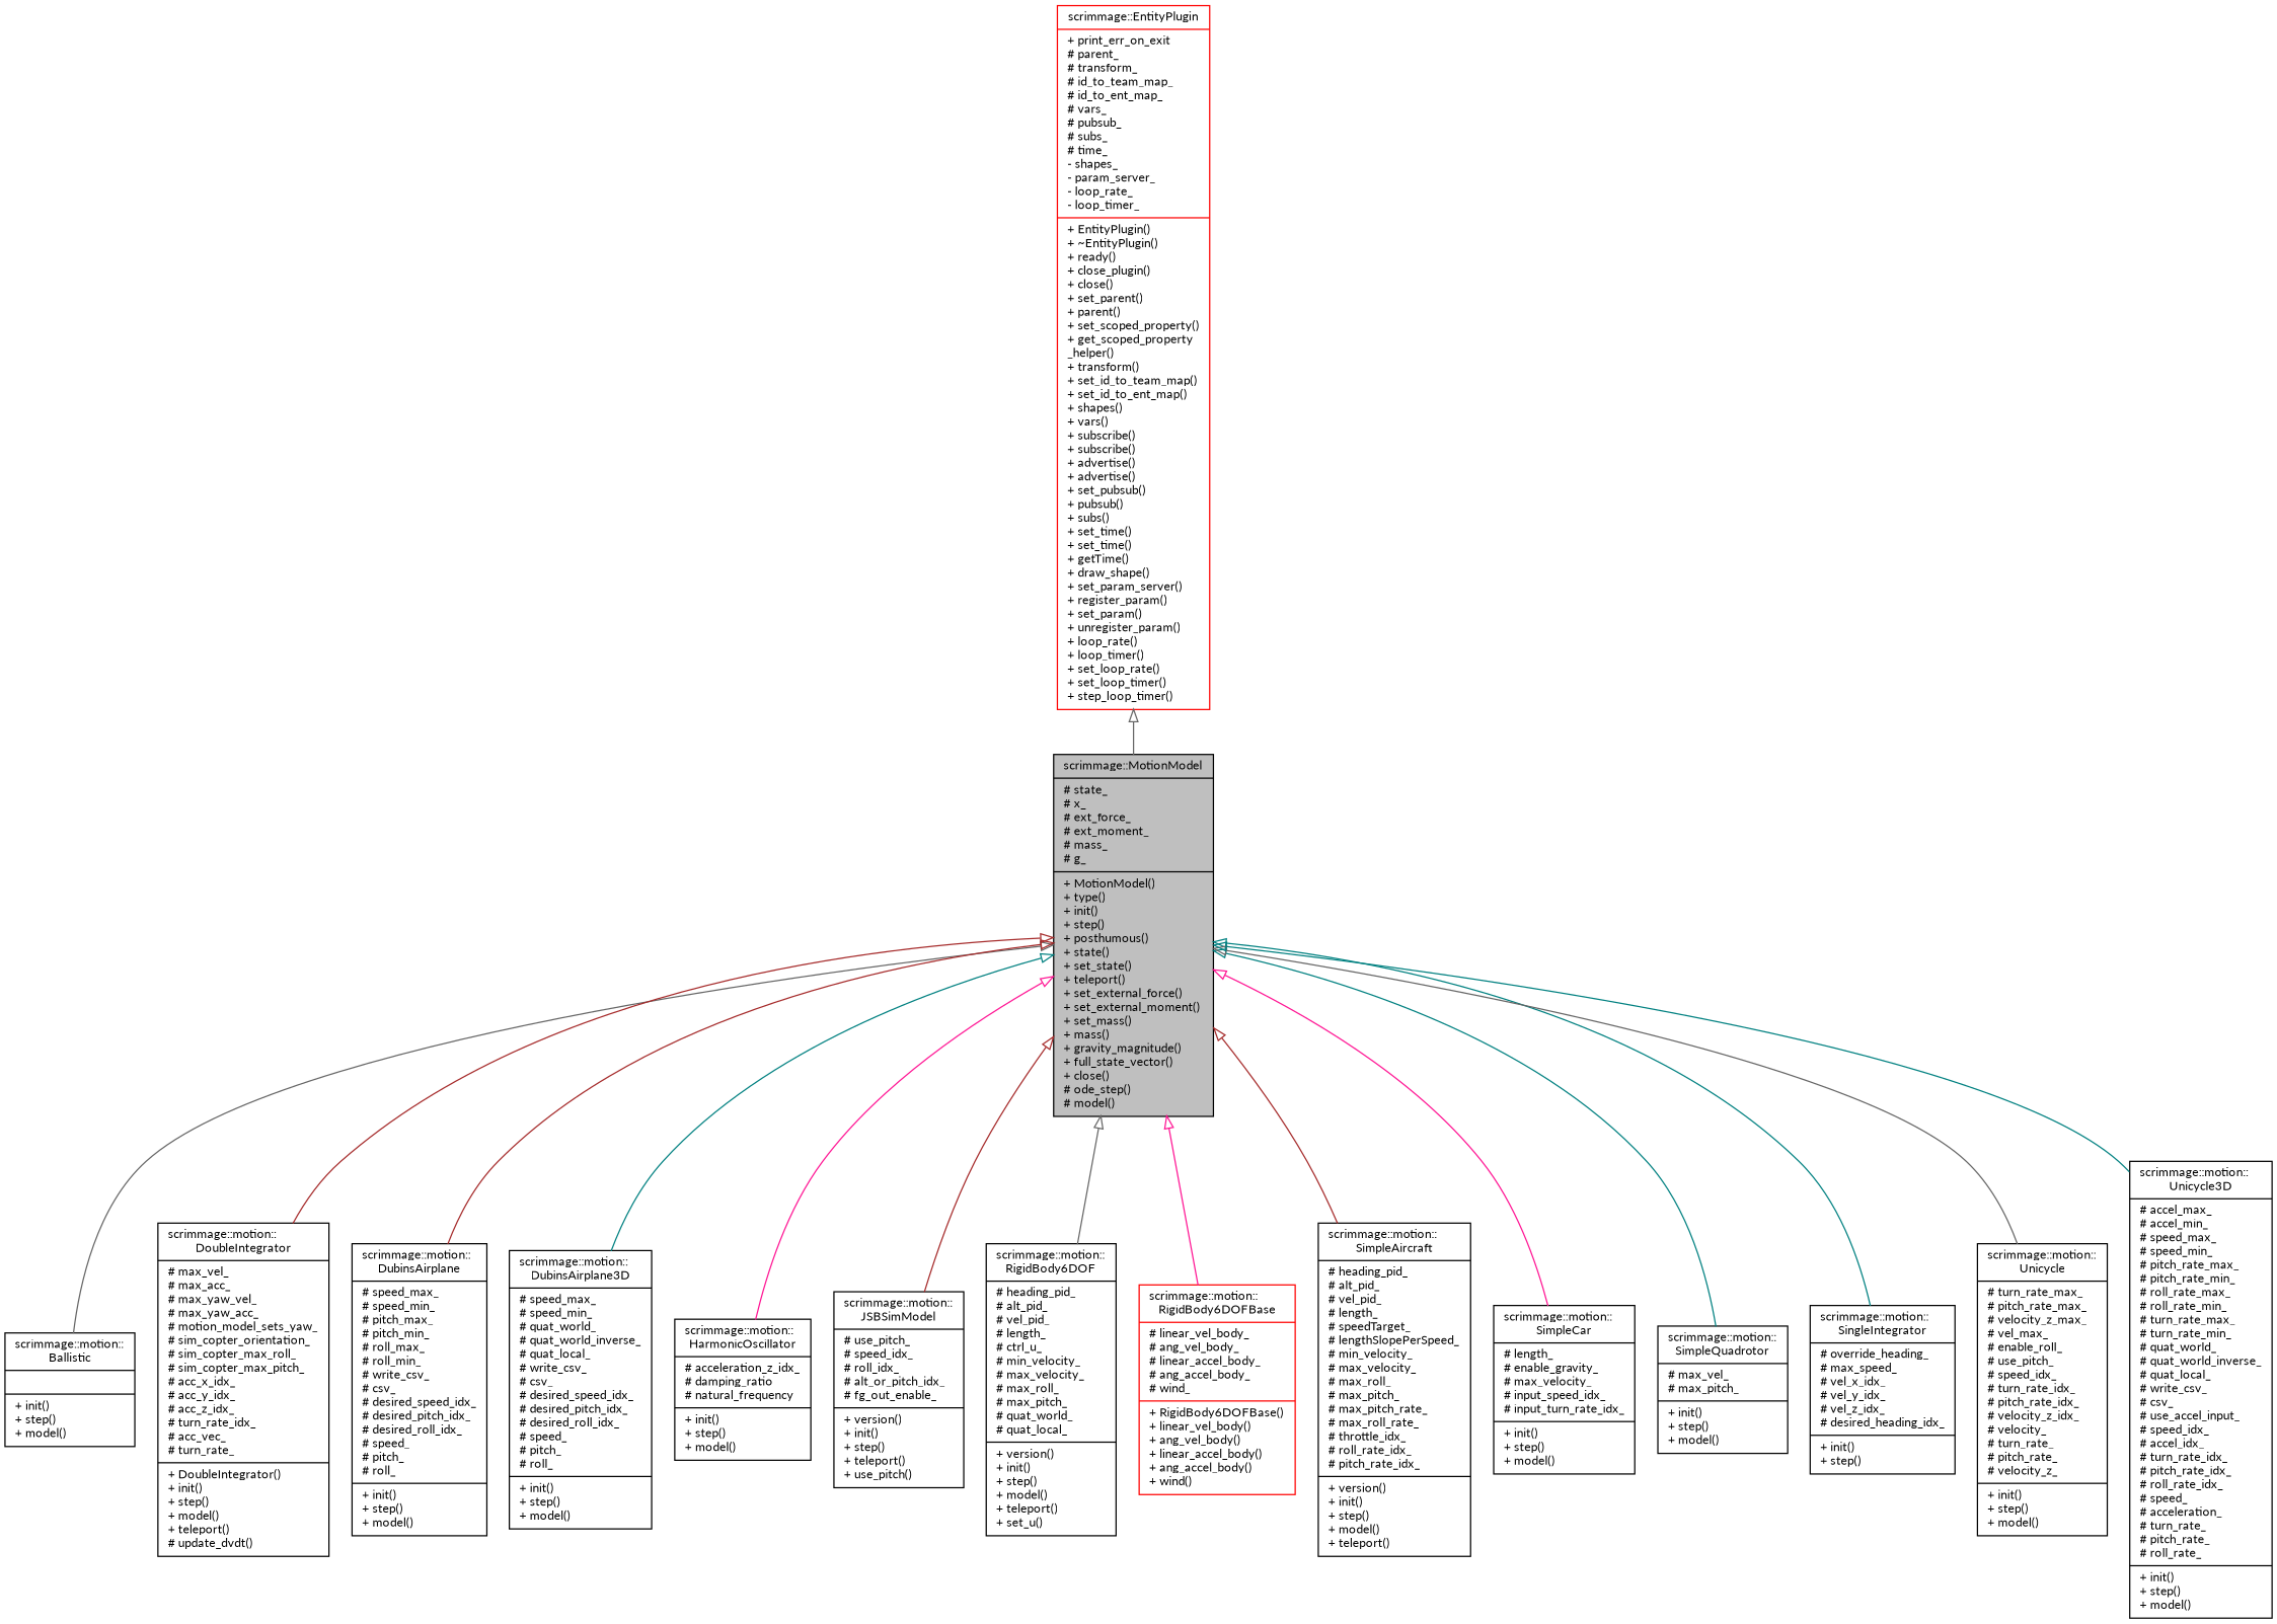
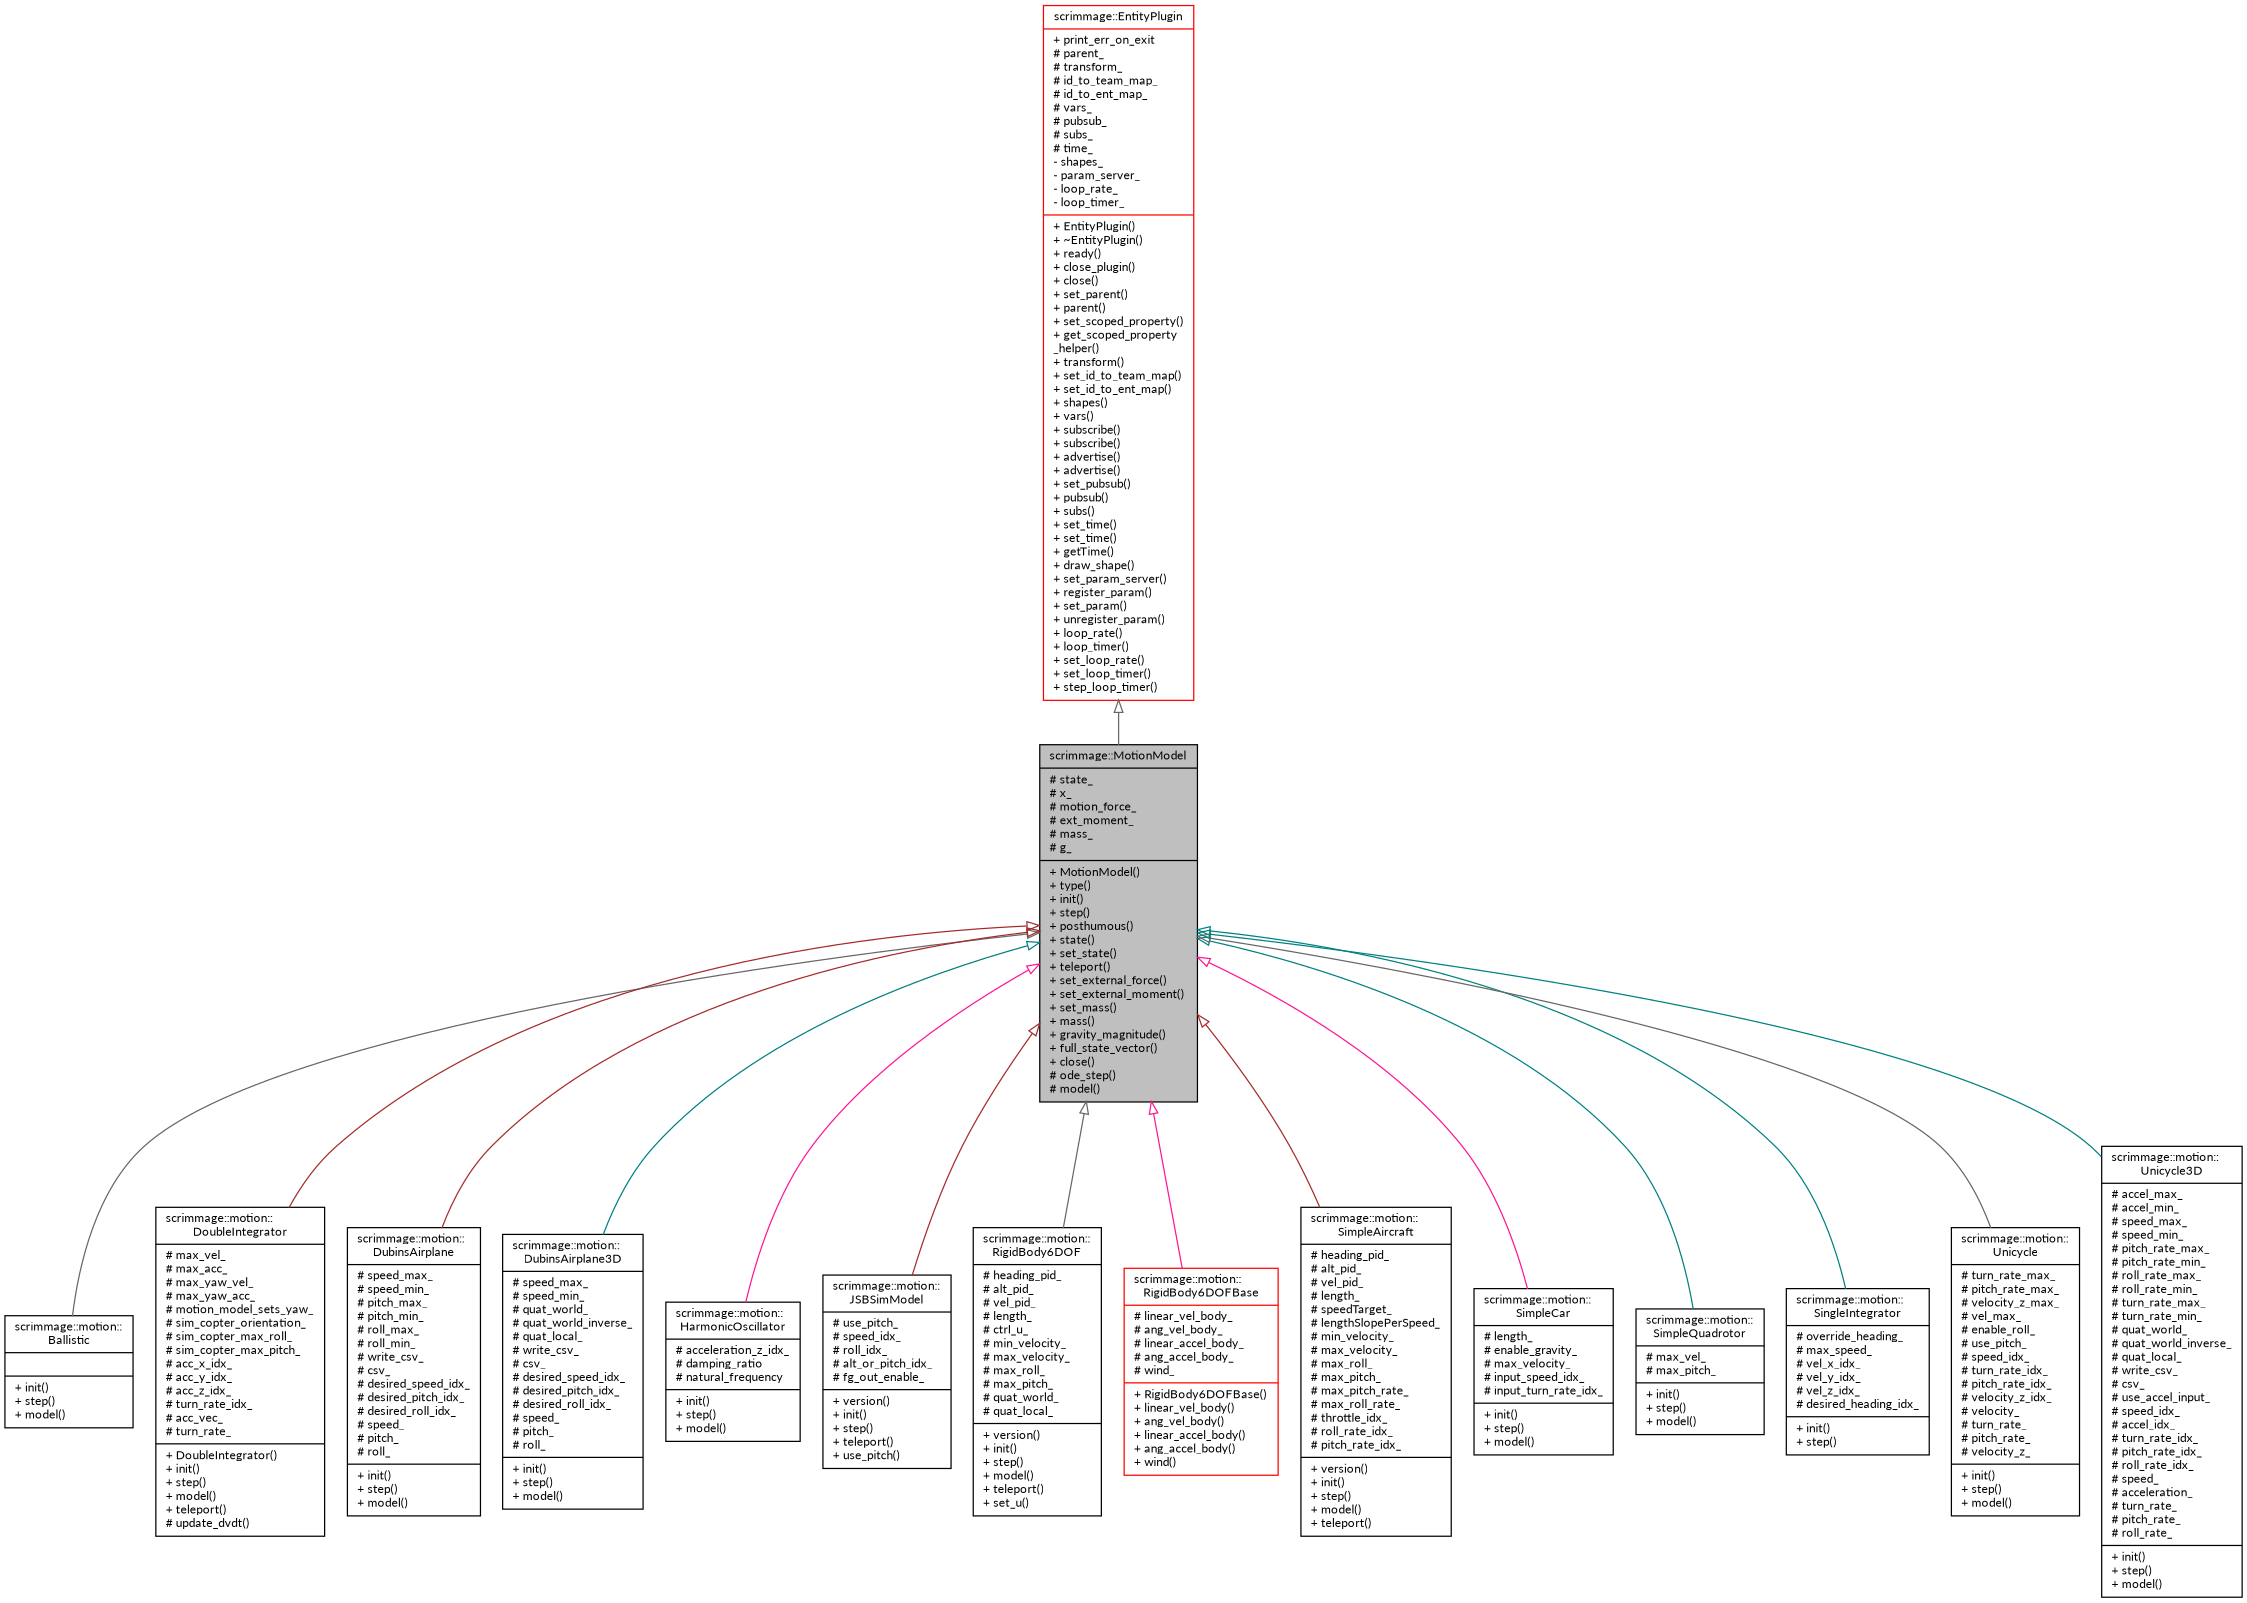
  digraph {
    fontname=Lato
    node [color=black fillcolor=white fontname=Lato fontsize=10 shape=record style=filled]
    edge [arrowtail=onormal color=gray40 dir=back fontname=Lato fontsize=10 labelfontname=Helvetica labelfontsize=10 style=solid]
-   n1 [fillcolor=grey75 fontcolor=black height=0.2 label="{scrimmage::MotionModel\n|# state_\l# x_\l# ext_force_\l# ext_moment_\l# mass_\l# g_\l|+ MotionModel()\l+ type()\l+ init()\l+ step()\l+ posthumous()\l+ state()\l+ set_state()\l+ teleport()\l+ set_external_force()\l+ set_external_moment()\l+ set_mass()\l+ mass()\l+ gravity_magnitude()\l+ full_state_vector()\l+ close()\l# ode_step()\l# model()\l}" width=0.4]
+   n1 [fillcolor=grey75 fontcolor=black height=0.2 label="{scrimmage::MotionModel\n|# state_\l# x_\l# motion_force_\l# ext_moment_\l# mass_\l# g_\l|+ MotionModel()\l+ type()\l+ init()\l+ step()\l+ posthumous()\l+ state()\l+ set_state()\l+ teleport()\l+ set_external_force()\l+ set_external_moment()\l+ set_mass()\l+ mass()\l+ gravity_magnitude()\l+ full_state_vector()\l+ close()\l# ode_step()\l# model()\l}" width=0.4]
    n2 [height=0.2 label="{scrimmage::motion::\lBallistic\n||+ init()\l+ step()\l+ model()\l}" width=0.4]
    n3 [height=0.2 label="{scrimmage::motion::\lDoubleIntegrator\n|# max_vel_\l# max_acc_\l# max_yaw_vel_\l# max_yaw_acc_\l# motion_model_sets_yaw_\l# sim_copter_orientation_\l# sim_copter_max_roll_\l# sim_copter_max_pitch_\l# acc_x_idx_\l# acc_y_idx_\l# acc_z_idx_\l# turn_rate_idx_\l# acc_vec_\l# turn_rate_\l|+ DoubleIntegrator()\l+ init()\l+ step()\l+ model()\l+ teleport()\l# update_dvdt()\l}" width=0.4]
    n4 [height=0.2 label="{scrimmage::motion::\lDubinsAirplane\n|# speed_max_\l# speed_min_\l# pitch_max_\l# pitch_min_\l# roll_max_\l# roll_min_\l# write_csv_\l# csv_\l# desired_speed_idx_\l# desired_pitch_idx_\l# desired_roll_idx_\l# speed_\l# pitch_\l# roll_\l|+ init()\l+ step()\l+ model()\l}" width=0.4]
    n5 [height=0.2 label="{scrimmage::motion::\lDubinsAirplane3D\n|# speed_max_\l# speed_min_\l# quat_world_\l# quat_world_inverse_\l# quat_local_\l# write_csv_\l# csv_\l# desired_speed_idx_\l# desired_pitch_idx_\l# desired_roll_idx_\l# speed_\l# pitch_\l# roll_\l|+ init()\l+ step()\l+ model()\l}" width=0.4]
    n6 [height=0.2 label="{scrimmage::motion::\lHarmonicOscillator\n|# acceleration_z_idx_\l# damping_ratio\l# natural_frequency\l|+ init()\l+ step()\l+ model()\l}" width=0.4]
    n7 [height=0.2 label="{scrimmage::motion::\lJSBSimModel\n|# use_pitch_\l# speed_idx_\l# roll_idx_\l# alt_or_pitch_idx_\l# fg_out_enable_\l|+ version()\l+ init()\l+ step()\l+ teleport()\l+ use_pitch()\l}" width=0.4]
    n8 [height=0.2 label="{scrimmage::motion::\lRigidBody6DOF\n|# heading_pid_\l# alt_pid_\l# vel_pid_\l# length_\l# ctrl_u_\l# min_velocity_\l# max_velocity_\l# max_roll_\l# max_pitch_\l# quat_world_\l# quat_local_\l|+ version()\l+ init()\l+ step()\l+ model()\l+ teleport()\l+ set_u()\l}" width=0.4]
    n9 [color=red height=0.2 label="{scrimmage::motion::\lRigidBody6DOFBase\n|# linear_vel_body_\l# ang_vel_body_\l# linear_accel_body_\l# ang_accel_body_\l# wind_\l|+ RigidBody6DOFBase()\l+ linear_vel_body()\l+ ang_vel_body()\l+ linear_accel_body()\l+ ang_accel_body()\l+ wind()\l}" width=0.4]
    n10 [height=0.2 label="{scrimmage::motion::\lSimpleAircraft\n|# heading_pid_\l# alt_pid_\l# vel_pid_\l# length_\l# speedTarget_\l# lengthSlopePerSpeed_\l# min_velocity_\l# max_velocity_\l# max_roll_\l# max_pitch_\l# max_pitch_rate_\l# max_roll_rate_\l# throttle_idx_\l# roll_rate_idx_\l# pitch_rate_idx_\l|+ version()\l+ init()\l+ step()\l+ model()\l+ teleport()\l}" width=0.4]
    n11 [height=0.2 label="{scrimmage::motion::\lSimpleCar\n|# length_\l# enable_gravity_\l# max_velocity_\l# input_speed_idx_\l# input_turn_rate_idx_\l|+ init()\l+ step()\l+ model()\l}" width=0.4]
    n12 [height=0.2 label="{scrimmage::motion::\lSimpleQuadrotor\n|# max_vel_\l# max_pitch_\l|+ init()\l+ step()\l+ model()\l}" width=0.4]
    n13 [height=0.2 label="{scrimmage::motion::\lSingleIntegrator\n|# override_heading_\l# max_speed_\l# vel_x_idx_\l# vel_y_idx_\l# vel_z_idx_\l# desired_heading_idx_\l|+ init()\l+ step()\l}" width=0.4]
    n14 [height=0.2 label="{scrimmage::motion::\lUnicycle\n|# turn_rate_max_\l# pitch_rate_max_\l# velocity_z_max_\l# vel_max_\l# enable_roll_\l# use_pitch_\l# speed_idx_\l# turn_rate_idx_\l# pitch_rate_idx_\l# velocity_z_idx_\l# velocity_\l# turn_rate_\l# pitch_rate_\l# velocity_z_\l|+ init()\l+ step()\l+ model()\l}" width=0.4]
    n15 [height=0.2 label="{scrimmage::motion::\lUnicycle3D\n|# accel_max_\l# accel_min_\l# speed_max_\l# speed_min_\l# pitch_rate_max_\l# pitch_rate_min_\l# roll_rate_max_\l# roll_rate_min_\l# turn_rate_max_\l# turn_rate_min_\l# quat_world_\l# quat_world_inverse_\l# quat_local_\l# write_csv_\l# csv_\l# use_accel_input_\l# speed_idx_\l# accel_idx_\l# turn_rate_idx_\l# pitch_rate_idx_\l# roll_rate_idx_\l# speed_\l# acceleration_\l# turn_rate_\l# pitch_rate_\l# roll_rate_\l|+ init()\l+ step()\l+ model()\l}" width=0.4]
    n16 [color=red height=0.2 label="{scrimmage::EntityPlugin\n|+ print_err_on_exit\l# parent_\l# transform_\l# id_to_team_map_\l# id_to_ent_map_\l# vars_\l# pubsub_\l# subs_\l# time_\l- shapes_\l- param_server_\l- loop_rate_\l- loop_timer_\l|+ EntityPlugin()\l+ ~EntityPlugin()\l+ ready()\l+ close_plugin()\l+ close()\l+ set_parent()\l+ parent()\l+ set_scoped_property()\l+ get_scoped_property\l_helper()\l+ transform()\l+ set_id_to_team_map()\l+ set_id_to_ent_map()\l+ shapes()\l+ vars()\l+ subscribe()\l+ subscribe()\l+ advertise()\l+ advertise()\l+ set_pubsub()\l+ pubsub()\l+ subs()\l+ set_time()\l+ set_time()\l+ getTime()\l+ draw_shape()\l+ set_param_server()\l+ register_param()\l+ set_param()\l+ unregister_param()\l+ loop_rate()\l+ loop_timer()\l+ set_loop_rate()\l+ set_loop_timer()\l+ step_loop_timer()\l}" width=0.4]
    n1 -> n2
    n1 -> n3 [color=brown]
    n1 -> n4 [color=brown]
    n1 -> n5 [color=teal]
    n1 -> n6 [color=deeppink]
    n1 -> n7 [color=brown]
    n1 -> n8
    n1 -> n9 [color=deeppink]
    n1 -> n10 [color=brown]
    n1 -> n11 [color=deeppink]
    n1 -> n12 [color=teal]
    n1 -> n13 [color=teal]
    n1 -> n14
    n1 -> n15 [color=teal]
    n16 -> n1
  }
